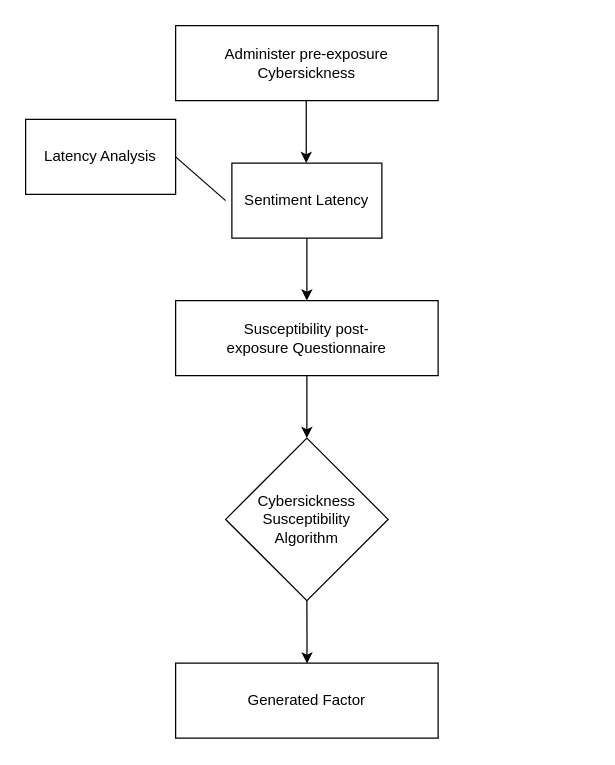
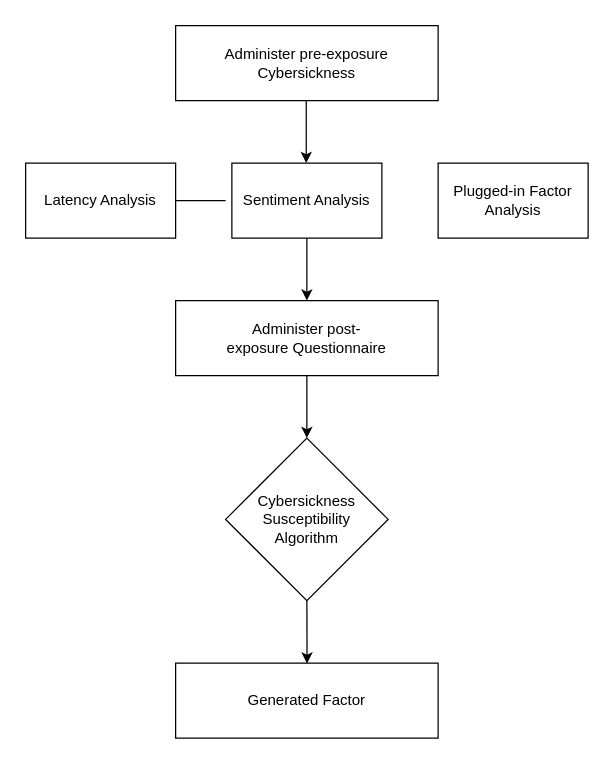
  <mxCell id="0" />
  <mxCell id="1" parent="0" />
  <mxCell id="2" value="&lt;span&gt;Administer pre-exposure Cybersickness&lt;/span&gt;" style="rounded=0;whiteSpace=wrap;html=1;" parent="1" vertex="1"><mxGeometry x="140" y="20" width="210" height="60" as="geometry" /></mxCell>
  <mxCell id="3" value="" style="endArrow=classic;html=1;" parent="1" edge="1"><mxGeometry width="50" height="50" relative="1" as="geometry"><mxPoint x="244.5" y="80" as="sourcePoint" /><mxPoint x="244.5" y="130" as="targetPoint" /></mxGeometry></mxCell>
- <mxCell id="4" value="Sentiment Latency" style="rounded=0;whiteSpace=wrap;html=1;" parent="1" vertex="1"><mxGeometry x="185" y="130" width="120" height="60" as="geometry" /></mxCell>
- <mxCell id="6" value="Latency Analysis" style="rounded=0;whiteSpace=wrap;html=1;" parent="1" vertex="1"><mxGeometry x="20" y="95" width="120" height="60" as="geometry" /></mxCell>
+ <mxCell id="4" value="Sentiment Analysis" style="rounded=0;whiteSpace=wrap;html=1;" parent="1" vertex="1"><mxGeometry x="185" y="130" width="120" height="60" as="geometry" /></mxCell>
+ <mxCell id="5" value="Plugged-in Factor Analysis" style="rounded=0;whiteSpace=wrap;html=1;" parent="1" vertex="1"><mxGeometry x="350" y="130" width="120" height="60" as="geometry" /></mxCell>
+ <mxCell id="6" value="Latency Analysis" style="rounded=0;whiteSpace=wrap;html=1;" parent="1" vertex="1"><mxGeometry x="20" y="130" width="120" height="60" as="geometry" /></mxCell>
  <mxCell id="7" value="" style="endArrow=none;html=1;exitX=1;exitY=0.5;exitDx=0;exitDy=0;" parent="1" source="6" edge="1"><mxGeometry width="50" height="50" relative="1" as="geometry"><mxPoint x="140" y="180" as="sourcePoint" /><mxPoint x="180" y="160" as="targetPoint" /></mxGeometry></mxCell>
- <mxCell id="8" value="&lt;span&gt;Susceptibility post-exposure&amp;nbsp;&lt;/span&gt;Questionnaire" style="rounded=0;whiteSpace=wrap;html=1;" parent="1" vertex="1"><mxGeometry x="140" y="240" width="210" height="60" as="geometry" /></mxCell>
+ <mxCell id="8" value="&lt;span&gt;Administer post-exposure&amp;nbsp;&lt;/span&gt;Questionnaire" style="rounded=0;whiteSpace=wrap;html=1;" parent="1" vertex="1"><mxGeometry x="140" y="240" width="210" height="60" as="geometry" /></mxCell>
  <mxCell id="9" value="" style="endArrow=classic;html=1;" parent="1" edge="1"><mxGeometry width="50" height="50" relative="1" as="geometry"><mxPoint x="245" y="190" as="sourcePoint" /><mxPoint x="245" y="240" as="targetPoint" /></mxGeometry></mxCell>
  <mxCell id="10" value="" style="rhombus;whiteSpace=wrap;html=1;rounded=0;" parent="1" vertex="1"><mxGeometry x="180" y="350" width="130" height="130" as="geometry" /></mxCell>
  <mxCell id="11" value="Cybersickness Susceptibility Algorithm" style="text;html=1;strokeColor=none;fillColor=none;align=center;verticalAlign=middle;whiteSpace=wrap;rounded=0;" parent="1" vertex="1"><mxGeometry x="225" y="405" width="40" height="20" as="geometry" /></mxCell>
  <mxCell id="12" value="" style="endArrow=classic;html=1;exitX=0.5;exitY=1;exitDx=0;exitDy=0;entryX=0.5;entryY=0;entryDx=0;entryDy=0;" parent="1" source="8" target="10" edge="1"><mxGeometry width="50" height="50" relative="1" as="geometry"><mxPoint x="20" y="550" as="sourcePoint" /><mxPoint x="70" y="500" as="targetPoint" /></mxGeometry></mxCell>
  <mxCell id="13" value="Generated Factor" style="rounded=0;whiteSpace=wrap;html=1;" parent="1" vertex="1"><mxGeometry x="140" y="530" width="210" height="60" as="geometry" /></mxCell>
  <mxCell id="14" value="" style="endArrow=classic;html=1;exitX=0.5;exitY=1;exitDx=0;exitDy=0;entryX=0.5;entryY=0;entryDx=0;entryDy=0;" parent="1" source="10" edge="1"><mxGeometry width="50" height="50" relative="1" as="geometry"><mxPoint x="245.147" y="479.765" as="sourcePoint" /><mxPoint x="245.147" y="530.353" as="targetPoint" /></mxGeometry></mxCell>
